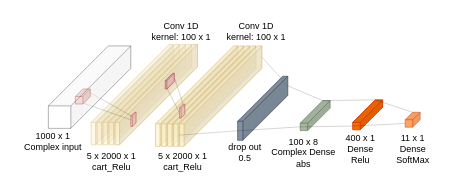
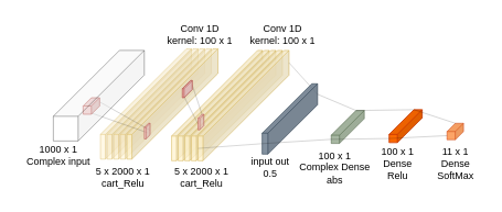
  <mxCell id="0" />
  <mxCell id="1" parent="0" />
  <mxCell id="2" value="1000 x 1&lt;br&gt;Complex input" style="text;html=1;align=center;verticalAlign=middle;resizable=0;points=[];autosize=1;strokeColor=none;fillColor=none;" vertex="1" parent="1"><mxGeometry x="20" y="168" width="100" height="40" as="geometry" /></mxCell>
  <mxCell id="3" value="Conv 1D&lt;br&gt;kernel: 100 x 1&lt;br&gt;" style="text;html=1;align=center;verticalAlign=middle;resizable=0;points=[];autosize=1;strokeColor=none;fillColor=none;" vertex="1" parent="1"><mxGeometry x="191" y="20.5" width="100" height="40" as="geometry" /></mxCell>
  <mxCell id="4" value="" style="shape=cube;whiteSpace=wrap;html=1;boundedLbl=1;backgroundOutline=1;darkOpacity=0.05;darkOpacity2=0.1;size=104;rotation=0;flipV=0;flipH=1;fillColor=#fff2cc;strokeColor=#d6b656;opacity=50;" vertex="1" parent="1"><mxGeometry x="121" y="58.5" width="110" height="134" as="geometry" /></mxCell>
  <mxCell id="5" value="" style="shape=cube;whiteSpace=wrap;html=1;boundedLbl=1;backgroundOutline=1;darkOpacity=0.05;darkOpacity2=0.1;size=104;rotation=0;flipV=0;flipH=1;fillColor=#fff2cc;strokeColor=#d6b656;opacity=50;" vertex="1" parent="1"><mxGeometry x="129" y="58.5" width="110" height="134" as="geometry" /></mxCell>
  <mxCell id="6" value="" style="shape=cube;whiteSpace=wrap;html=1;boundedLbl=1;backgroundOutline=1;darkOpacity=0.05;darkOpacity2=0.1;size=104;rotation=0;flipV=0;flipH=1;fillColor=#fff2cc;strokeColor=#d6b656;opacity=50;" vertex="1" parent="1"><mxGeometry x="137" y="58.5" width="110" height="134" as="geometry" /></mxCell>
  <mxCell id="7" value="" style="shape=cube;whiteSpace=wrap;html=1;boundedLbl=1;backgroundOutline=1;darkOpacity=0.05;darkOpacity2=0.1;size=104;rotation=0;flipV=0;flipH=1;fillColor=#fff2cc;strokeColor=#d6b656;opacity=50;" vertex="1" parent="1"><mxGeometry x="145" y="58.5" width="110" height="134" as="geometry" /></mxCell>
  <mxCell id="8" value="" style="shape=cube;whiteSpace=wrap;html=1;boundedLbl=1;backgroundOutline=1;darkOpacity=0.05;darkOpacity2=0.1;size=104;rotation=0;flipV=0;flipH=1;fillColor=#fff2cc;strokeColor=#d6b656;opacity=70;" vertex="1" parent="1"><mxGeometry x="153" y="58.5" width="110" height="134" as="geometry" /></mxCell>
  <mxCell id="9" style="edgeStyle=none;rounded=0;orthogonalLoop=1;jettySize=auto;html=1;entryX=0;entryY=0;entryDx=0;entryDy=8.5;entryPerimeter=0;endArrow=none;endFill=0;exitX=0;exitY=0;exitDx=0;exitDy=5;exitPerimeter=0;opacity=22;" edge="1" parent="1" target="11"><mxGeometry relative="1" as="geometry"><mxPoint x="120" y="123" as="sourcePoint" /><mxPoint x="187" y="154.5" as="targetPoint" /></mxGeometry></mxCell>
  <mxCell id="10" style="rounded=0;orthogonalLoop=1;jettySize=auto;html=1;exitX=0;exitY=0;exitDx=20;exitDy=15;exitPerimeter=0;entryX=0;entryY=0;entryDx=3;entryDy=11.5;entryPerimeter=0;endArrow=none;endFill=0;opacity=22;" edge="1" parent="1" target="11"><mxGeometry relative="1" as="geometry"><mxPoint x="187" y="154.5" as="targetPoint" /><mxPoint x="100" y="133" as="sourcePoint" /></mxGeometry></mxCell>
  <mxCell id="11" value="" style="shape=cube;whiteSpace=wrap;html=1;boundedLbl=1;backgroundOutline=1;darkOpacity=0.05;darkOpacity2=0.1;size=5;rotation=0;flipV=0;flipH=1;fillColor=#f8cecc;strokeColor=#b85450;opacity=70;" vertex="1" parent="1"><mxGeometry x="174" y="149" width="7" height="19" as="geometry" /></mxCell>
  <mxCell id="12" value="5 x 2000 x 1&lt;br&gt;cart_Relu" style="text;html=1;align=center;verticalAlign=middle;resizable=0;points=[];autosize=1;strokeColor=none;fillColor=none;" vertex="1" parent="1"><mxGeometry x="103" y="194.5" width="90" height="40" as="geometry" /></mxCell>
  <mxCell id="13" value="Conv 1D&lt;br&gt;kernel: 100 x 1" style="text;html=1;align=center;verticalAlign=middle;resizable=0;points=[];autosize=1;strokeColor=none;fillColor=none;" vertex="1" parent="1"><mxGeometry x="291" y="20.5" width="100" height="40" as="geometry" /></mxCell>
  <mxCell id="14" value="" style="shape=cube;whiteSpace=wrap;html=1;boundedLbl=1;backgroundOutline=1;darkOpacity=0.05;darkOpacity2=0.1;size=104;rotation=0;flipV=0;flipH=1;fillColor=#fff2cc;strokeColor=#d6b656;opacity=70;" vertex="1" parent="1"><mxGeometry x="207" y="60.5" width="110" height="134" as="geometry" /></mxCell>
  <mxCell id="15" value="" style="shape=cube;whiteSpace=wrap;html=1;boundedLbl=1;backgroundOutline=1;darkOpacity=0.05;darkOpacity2=0.1;size=104;rotation=0;flipV=0;flipH=1;fillColor=#fff2cc;strokeColor=#d6b656;opacity=70;" vertex="1" parent="1"><mxGeometry x="215" y="60.5" width="110" height="134" as="geometry" /></mxCell>
  <mxCell id="16" value="" style="shape=cube;whiteSpace=wrap;html=1;boundedLbl=1;backgroundOutline=1;darkOpacity=0.05;darkOpacity2=0.1;size=104;rotation=0;flipV=0;flipH=1;fillColor=#fff2cc;strokeColor=#d6b656;opacity=70;" vertex="1" parent="1"><mxGeometry x="223" y="60.5" width="110" height="134" as="geometry" /></mxCell>
  <mxCell id="17" value="" style="shape=cube;whiteSpace=wrap;html=1;boundedLbl=1;backgroundOutline=1;darkOpacity=0.05;darkOpacity2=0.1;size=104;rotation=0;flipV=0;flipH=1;fillColor=#fff2cc;strokeColor=#d6b656;opacity=70;" vertex="1" parent="1"><mxGeometry x="231" y="60.5" width="110" height="134" as="geometry" /></mxCell>
  <mxCell id="18" value="" style="shape=cube;whiteSpace=wrap;html=1;boundedLbl=1;backgroundOutline=1;darkOpacity=0.05;darkOpacity2=0.1;size=104;rotation=0;flipV=0;flipH=1;fillColor=#fff2cc;strokeColor=#d6b656;opacity=70;" vertex="1" parent="1"><mxGeometry x="239" y="60.5" width="110" height="134" as="geometry" /></mxCell>
  <mxCell id="19" style="rounded=0;orthogonalLoop=1;jettySize=auto;html=1;exitX=0;exitY=0;exitDx=12;exitDy=15.5;exitPerimeter=0;entryX=0;entryY=0;entryDx=7;entryDy=12;entryPerimeter=0;endArrow=none;endFill=0;opacity=22;" edge="1" parent="1" target="23" source="22"><mxGeometry relative="1" as="geometry"><mxPoint x="289" y="141" as="targetPoint" /><mxPoint x="200" y="142" as="sourcePoint" /></mxGeometry></mxCell>
  <mxCell id="20" style="edgeStyle=none;rounded=0;orthogonalLoop=1;jettySize=auto;html=1;exitX=0;exitY=0;exitDx=0;exitDy=5.5;exitPerimeter=0;entryX=0;entryY=0;entryDx=0;entryDy=7;entryPerimeter=0;endArrow=none;endFill=0;opacity=22;" edge="1" parent="1" source="22" target="23"><mxGeometry relative="1" as="geometry"><mxPoint x="200" y="122" as="sourcePoint" /><mxPoint x="296" y="136" as="targetPoint" /></mxGeometry></mxCell>
  <mxCell id="21" value="5 x 2000 x 1&lt;br&gt;cart_Relu" style="text;html=1;align=center;verticalAlign=middle;resizable=0;points=[];autosize=1;strokeColor=none;fillColor=none;" vertex="1" parent="1"><mxGeometry x="197.5" y="194.5" width="90" height="40" as="geometry" /></mxCell>
  <mxCell id="22" value="" style="shape=cube;whiteSpace=wrap;html=1;boundedLbl=1;backgroundOutline=1;darkOpacity=0.05;darkOpacity2=0.1;size=10;rotation=0;flipV=0;flipH=1;fillColor=#f8cecc;strokeColor=#b85450;" vertex="1" parent="1"><mxGeometry x="220" y="97" width="12" height="21" as="geometry" /></mxCell>
  <mxCell id="23" value="" style="shape=cube;whiteSpace=wrap;html=1;boundedLbl=1;backgroundOutline=1;darkOpacity=0.05;darkOpacity2=0.1;size=5;rotation=0;flipV=0;flipH=1;fillColor=#f8cecc;strokeColor=#b85450;opacity=70;" vertex="1" parent="1"><mxGeometry x="239" y="138" width="7" height="19" as="geometry" /></mxCell>
- <mxCell id="24" value="drop out&lt;br&gt;0.5" style="text;html=1;align=center;verticalAlign=middle;resizable=0;points=[];autosize=1;strokeColor=none;fillColor=none;" vertex="1" parent="1"><mxGeometry x="291" y="182.5" width="70" height="40" as="geometry" /></mxCell>
+ <mxCell id="24" value="input out&lt;br&gt;0.5" style="text;html=1;align=center;verticalAlign=middle;resizable=0;points=[];autosize=1;strokeColor=none;fillColor=none;" vertex="1" parent="1"><mxGeometry x="291" y="182.5" width="70" height="40" as="geometry" /></mxCell>
  <mxCell id="25" style="edgeStyle=none;rounded=0;orthogonalLoop=1;jettySize=auto;html=1;exitX=0;exitY=0;exitDx=0;exitDy=15;exitPerimeter=0;entryX=0;entryY=0;entryDx=0;entryDy=12.75;entryPerimeter=0;endArrow=none;endFill=0;opacity=20;" edge="1" parent="1" source="18" target="27"><mxGeometry relative="1" as="geometry"><mxPoint x="364.5" y="109.75" as="targetPoint" /></mxGeometry></mxCell>
  <mxCell id="26" style="edgeStyle=none;rounded=0;orthogonalLoop=1;jettySize=auto;html=1;exitX=0;exitY=0;exitDx=110;exitDy=119;exitPerimeter=0;entryX=0;entryY=0;entryDx=67;entryDy=72.75;entryPerimeter=0;endArrow=none;endFill=0;opacity=20;" edge="1" parent="1" source="18" target="27"><mxGeometry relative="1" as="geometry"><mxPoint x="297.5" y="169.75" as="targetPoint" /></mxGeometry></mxCell>
  <mxCell id="27" value="&amp;nbsp;" style="shape=cube;whiteSpace=wrap;html=1;boundedLbl=1;backgroundOutline=1;darkOpacity=0.05;darkOpacity2=0.1;size=60;rotation=0;flipV=0;flipH=1;fillColor=#647687;strokeColor=#314354;fontColor=#ffffff;opacity=80;" vertex="1" parent="1"><mxGeometry x="316.5" y="101" width="67" height="85.5" as="geometry" /></mxCell>
  <mxCell id="28" value="" style="shape=cube;whiteSpace=wrap;html=1;boundedLbl=1;backgroundOutline=1;darkOpacity=0.05;darkOpacity2=0.1;size=30;rotation=0;flipV=0;flipH=1;opacity=60;fillColor=#6d8764;fontColor=#ffffff;strokeColor=#3A5431;" vertex="1" parent="1"><mxGeometry x="400" y="133.5" width="40" height="40" as="geometry" /></mxCell>
  <mxCell id="29" value="" style="shape=cube;whiteSpace=wrap;html=1;boundedLbl=1;backgroundOutline=1;darkOpacity=0.05;darkOpacity2=0.1;size=10;rotation=0;flipV=0;flipH=1;fillColor=#f8cecc;strokeColor=#b85450;opacity=95;" vertex="1" parent="1"><mxGeometry x="100" y="118" width="20" height="20" as="geometry" /></mxCell>
  <mxCell id="30" value="" style="shape=cube;whiteSpace=wrap;html=1;boundedLbl=1;backgroundOutline=1;darkOpacity=0.05;darkOpacity2=0.1;size=80;rotation=0;flipV=0;flipH=1;opacity=40;" vertex="1" parent="1"><mxGeometry x="64" y="60.5" width="110" height="110" as="geometry" /></mxCell>
  <mxCell id="31" style="edgeStyle=none;rounded=0;orthogonalLoop=1;jettySize=auto;html=1;exitX=0;exitY=0;exitDx=0;exitDy=12.75;exitPerimeter=0;entryX=0;entryY=0;entryDx=10;entryDy=0;entryPerimeter=0;endArrow=none;endFill=0;opacity=22;" edge="1" parent="1" source="27" target="28"><mxGeometry relative="1" as="geometry" /></mxCell>
  <mxCell id="32" style="edgeStyle=none;rounded=0;orthogonalLoop=1;jettySize=auto;html=1;exitX=0;exitY=0;exitDx=67;exitDy=72.75;exitPerimeter=0;entryX=0;entryY=0;entryDx=40;entryDy=35;entryPerimeter=0;endArrow=none;endFill=0;opacity=22;" edge="1" parent="1" source="27" target="28"><mxGeometry relative="1" as="geometry" /></mxCell>
- <mxCell id="33" value="100 x 8&lt;br&gt;Complex Dense&lt;br&gt;abs" style="text;html=1;align=center;verticalAlign=middle;resizable=0;points=[];autosize=1;strokeColor=none;fillColor=none;" vertex="1" parent="1"><mxGeometry x="349" y="172.5" width="110" height="60" as="geometry" /></mxCell>
- <mxCell id="34" value="400 x 1&lt;br&gt;Dense&lt;br&gt;Relu" style="text;html=1;align=center;verticalAlign=middle;resizable=0;points=[];autosize=1;strokeColor=none;fillColor=none;" vertex="1" parent="1"><mxGeometry x="450" y="168" width="60" height="60" as="geometry" /></mxCell>
+ <mxCell id="33" value="100 x 1&lt;br&gt;Complex Dense&lt;br&gt;abs" style="text;html=1;align=center;verticalAlign=middle;resizable=0;points=[];autosize=1;strokeColor=none;fillColor=none;" vertex="1" parent="1"><mxGeometry x="349" y="172.5" width="110" height="60" as="geometry" /></mxCell>
+ <mxCell id="34" value="100 x 1&lt;br&gt;Dense&lt;br&gt;Relu" style="text;html=1;align=center;verticalAlign=middle;resizable=0;points=[];autosize=1;strokeColor=none;fillColor=none;" vertex="1" parent="1"><mxGeometry x="450" y="168" width="60" height="60" as="geometry" /></mxCell>
  <mxCell id="35" value="" style="shape=cube;whiteSpace=wrap;html=1;boundedLbl=1;backgroundOutline=1;darkOpacity=0.05;darkOpacity2=0.1;size=10;rotation=0;flipV=0;flipH=1;opacity=60;fillColor=#fa6800;fontColor=#000000;strokeColor=#C73500;" vertex="1" parent="1"><mxGeometry x="540" y="149" width="20" height="20" as="geometry" /></mxCell>
  <mxCell id="36" style="edgeStyle=none;rounded=0;orthogonalLoop=1;jettySize=auto;html=1;exitX=0;exitY=0;exitDx=10;exitDy=0;exitPerimeter=0;entryX=0;entryY=0;entryDx=10;entryDy=0;entryPerimeter=0;endArrow=none;endFill=0;opacity=22;" edge="1" parent="1" source="28" target="37"><mxGeometry relative="1" as="geometry"><mxPoint x="444" y="105" as="sourcePoint" /><mxPoint x="510" y="137.5" as="targetPoint" /></mxGeometry></mxCell>
  <mxCell id="37" value="" style="shape=cube;whiteSpace=wrap;html=1;boundedLbl=1;backgroundOutline=1;darkOpacity=0.05;darkOpacity2=0.1;size=30;rotation=0;flipV=0;flipH=1;fillColor=#fa6800;fontColor=#000000;strokeColor=#C73500;" vertex="1" parent="1"><mxGeometry x="470" y="132.5" width="40" height="40" as="geometry" /></mxCell>
  <mxCell id="38" style="edgeStyle=none;rounded=0;orthogonalLoop=1;jettySize=auto;html=1;exitX=0;exitY=0;exitDx=40;exitDy=35;exitPerimeter=0;entryX=0;entryY=0;entryDx=40;entryDy=35;entryPerimeter=0;endArrow=none;endFill=0;opacity=22;" edge="1" parent="1" source="28" target="37"><mxGeometry relative="1" as="geometry"><mxPoint x="450" y="146" as="sourcePoint" /><mxPoint x="520" y="147.5" as="targetPoint" /></mxGeometry></mxCell>
  <mxCell id="39" value="11 x 1&lt;br&gt;Dense&lt;br&gt;SoftMax" style="text;html=1;align=center;verticalAlign=middle;resizable=0;points=[];autosize=1;strokeColor=none;fillColor=none;" vertex="1" parent="1"><mxGeometry x="515" y="168" width="70" height="60" as="geometry" /></mxCell>
  <mxCell id="40" style="rounded=0;orthogonalLoop=1;jettySize=auto;html=1;exitX=0;exitY=0;exitDx=40;exitDy=35;exitPerimeter=0;entryX=0;entryY=0;entryDx=20;entryDy=15;entryPerimeter=0;endArrow=none;endFill=0;opacity=22;" edge="1" parent="1" source="37" target="35"><mxGeometry relative="1" as="geometry" /></mxCell>
  <mxCell id="41" style="edgeStyle=none;rounded=0;orthogonalLoop=1;jettySize=auto;html=1;exitX=0;exitY=0;exitDx=10;exitDy=0;exitPerimeter=0;entryX=0;entryY=0;entryDx=10;entryDy=0;entryPerimeter=0;endArrow=none;endFill=0;opacity=22;" edge="1" parent="1" source="37" target="35"><mxGeometry relative="1" as="geometry" /></mxCell>
